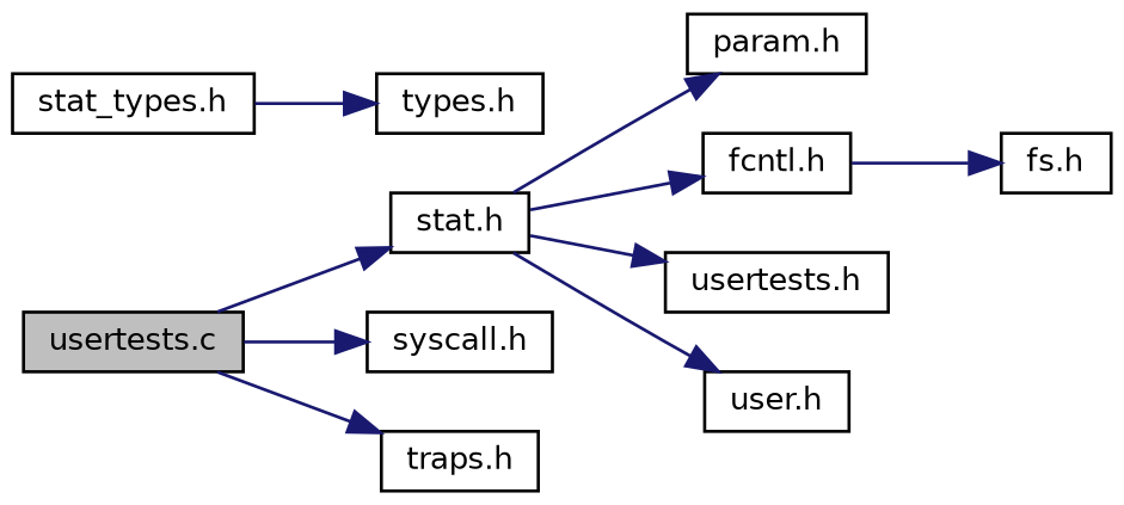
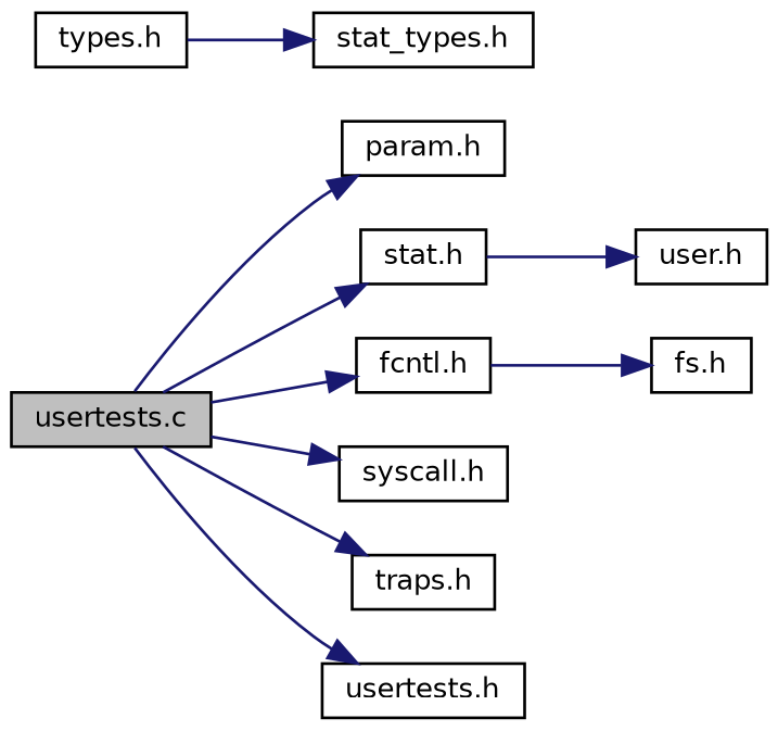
  digraph {
    rankdir=LR
    node [color=black fillcolor=white fontname=Helvetica fontsize=10 shape=record style=filled]
    edge [color=midnightblue fontname=Helvetica fontsize=10 labelfontname=Helvetica labelfontsize=10 style=solid]
    n1 [fillcolor=grey75 fontcolor=black height=0.2 label="usertests.c" width=0.4]
    n2 [height=0.2 label="param.h" width=0.4]
    n3 [height=0.2 label="stat.h" width=0.4]
    n4 [height=0.2 label="fcntl.h" width=0.4]
    n5 [height=0.2 label="syscall.h" width=0.4]
    n6 [height=0.2 label="traps.h" width=0.4]
    n7 [height=0.2 label="usertests.h" width=0.4]
    n8 [height=0.2 label="types.h" width=0.4]
    n9 [height=0.2 label="stat_types.h" width=0.4]
    n10 [height=0.2 label="user.h" width=0.4]
    n11 [height=0.2 label="fs.h" width=0.4]
-   n3 -> n2
+   n1 -> n2
    n1 -> n3
-   n3 -> n4
+   n1 -> n4
    n1 -> n5
    n1 -> n6
-   n3 -> n7
+   n1 -> n7
    n3 -> n10
    n4 -> n11
-   n9 -> n8
+   n8 -> n9
  }
